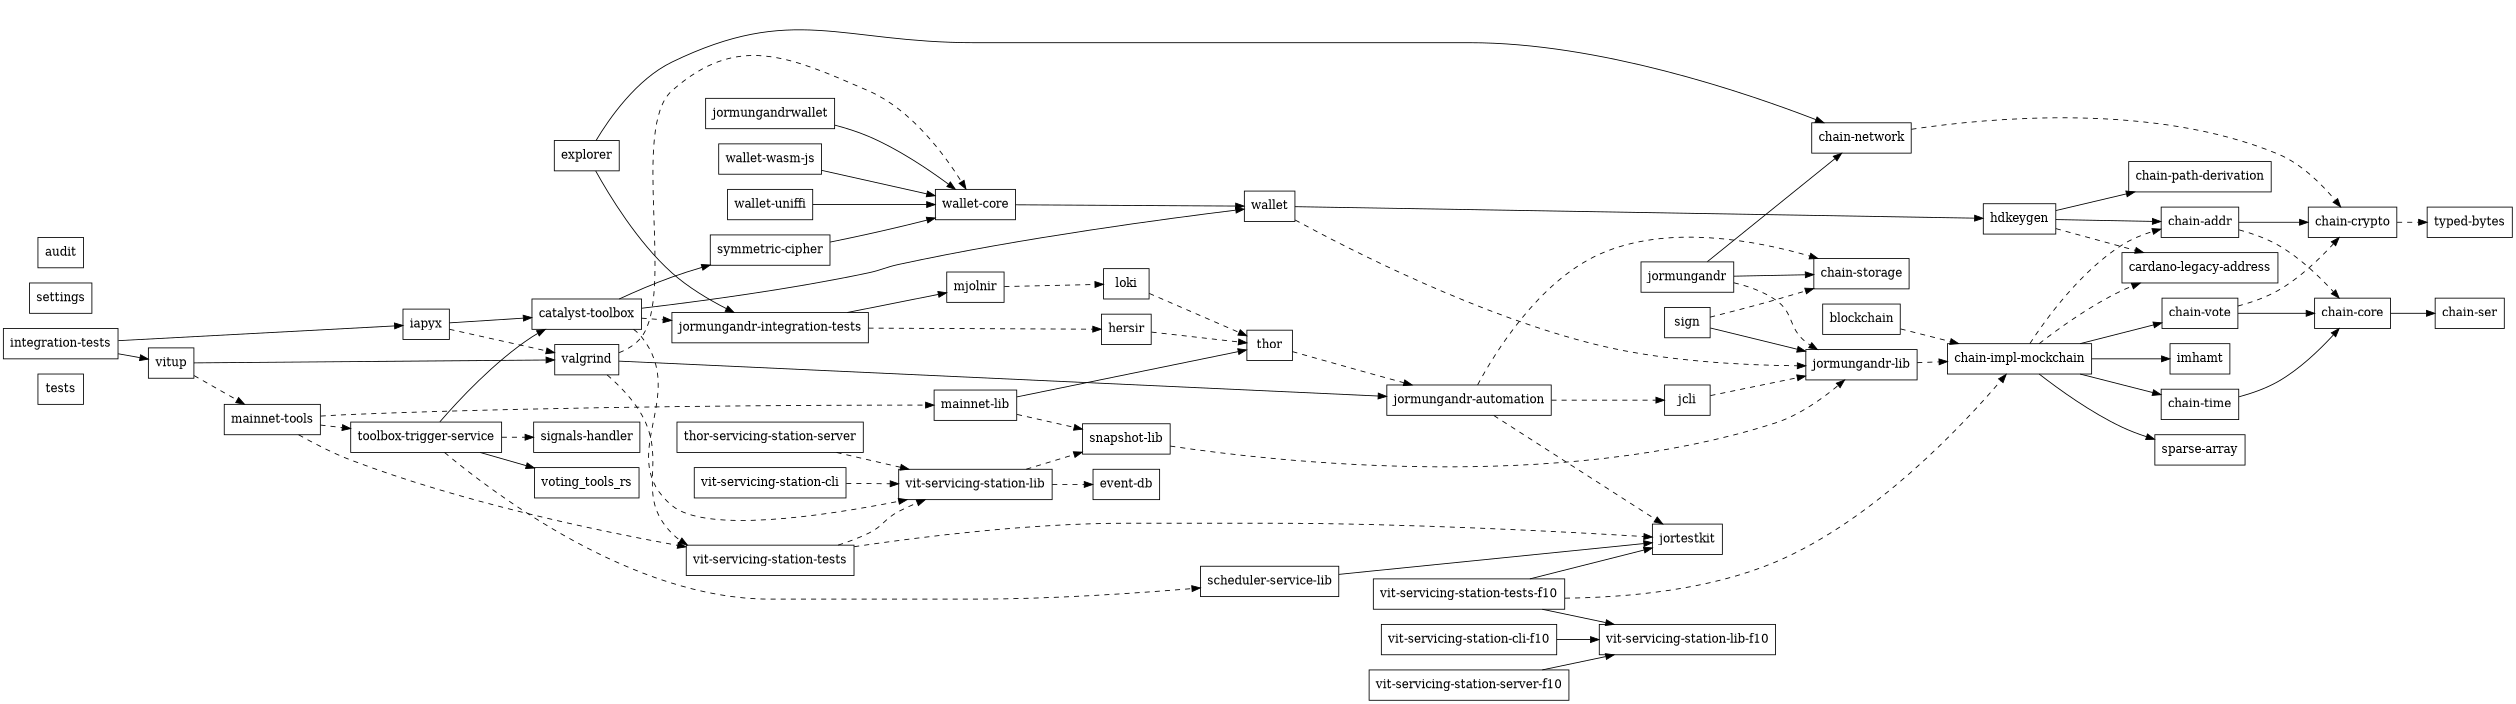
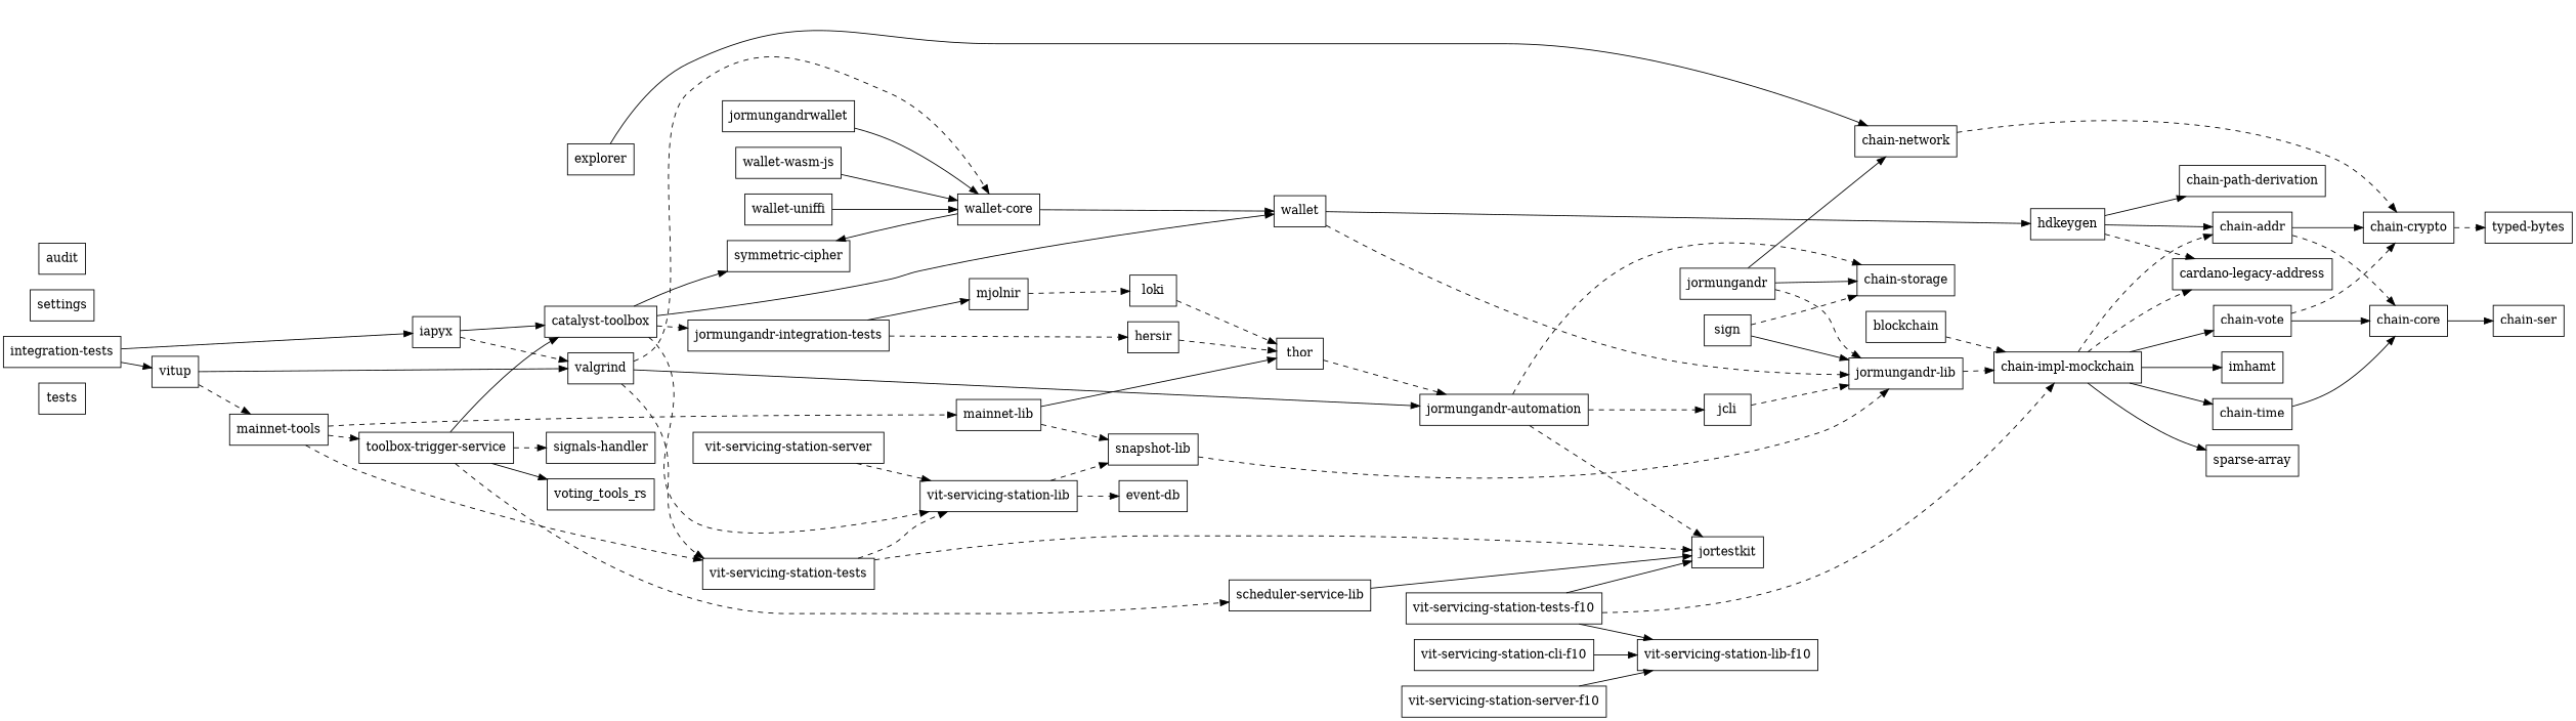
  digraph {
    rankdir=LR
    node [shape=box]
    edge [style=dashed]
    n1 [label=tests]
    n2 [label="catalyst-toolbox"]
    n3 [label="jormungandr-integration-tests"]
    n4 [label="symmetric-cipher"]
    n5 [label="vit-servicing-station-lib"]
    n6 [label=wallet]
    n7 [label=hersir]
    n8 [label=mjolnir]
    n9 [label="snapshot-lib"]
    n10 [label="event-db"]
    n11 [label="jormungandr-lib"]
    n12 [label=hdkeygen]
    n13 [label="chain-addr"]
    n14 [label="chain-core"]
    n15 [label="chain-crypto"]
    n16 [label="chain-ser"]
    n17 [label="typed-bytes"]
    n18 [label="chain-impl-mockchain"]
    n19 [label="cardano-legacy-address"]
    n20 [label="chain-time"]
    n21 [label="chain-vote"]
    n22 [label=imhamt]
    n23 [label="sparse-array"]
    n24 [label="chain-storage"]
    n25 [label=jcli]
    n26 [label="jormungandr-automation"]
    n27 [label=jortestkit]
    n28 [label=thor]
    n29 [label=loki]
    n30 [label="vit-servicing-station-tests"]
    n31 [label="chain-path-derivation"]
    n32 [label="chain-network"]
    n33 [label=jormungandrwallet]
    n34 [label="wallet-core"]
    n35 [label="wallet-wasm-js"]
    n36 [label="wallet-uniffi"]
    n37 [label=jormungandr]
    n38 [label=explorer]
    n39 [label=settings]
    n40 [label=blockchain]
-   n41 [label="vit-servicing-station-cli"]
-   n42 [label="thor-servicing-station-server"]
+   n42 [label="vit-servicing-station-server"]
    n43 [label=iapyx]
    n44 [label=valgrind]
    n45 [label=vitup]
    n46 [label="mainnet-tools"]
    n47 [label="mainnet-lib"]
    n48 [label="toolbox-trigger-service"]
    n49 [label="scheduler-service-lib"]
    n50 [label="signals-handler"]
    n51 [label=voting_tools_rs]
    n52 [label="integration-tests"]
    n53 [label=audit]
    n54 [label="vit-servicing-station-cli-f10"]
    n55 [label="vit-servicing-station-lib-f10"]
    n56 [label="vit-servicing-station-server-f10"]
    n57 [label="vit-servicing-station-tests-f10"]
    n58 [label=sign]
    n2 -> n3
    n2 -> n4 [style=solid]
    n2 -> n5
    n2 -> n6 [style=solid]
    n3 -> n7
    n3 -> n8 [style=solid]
    n5 -> n9
    n5 -> n10
    n6 -> n11
    n6 -> n12 [style=solid]
    n7 -> n28
    n8 -> n29
    n9 -> n11
    n11 -> n18
    n12 -> n13 [style=solid]
    n12 -> n19
    n12 -> n31 [style=solid]
    n13 -> n14
    n13 -> n15 [style=solid]
    n14 -> n16 [style=solid]
    n15 -> n17
    n18 -> n13
    n18 -> n19
    n18 -> n20 [style=solid]
    n18 -> n21 [style=solid]
    n18 -> n22 [style=solid]
    n18 -> n23 [style=solid]
    n20 -> n14 [style=solid]
    n21 -> n14 [style=solid]
    n21 -> n15
    n25 -> n11
    n26 -> n24
    n26 -> n25
    n26 -> n27
    n28 -> n26
    n29 -> n28
    n30 -> n5
    n30 -> n27
    n32 -> n15
    n33 -> n34 [style=solid]
-   n4 -> n34 [style=solid]
+   n34 -> n4 [style=solid]
    n34 -> n6 [style=solid]
    n35 -> n34 [style=solid]
    n36 -> n34 [style=solid]
    n37 -> n11
    n37 -> n24 [style=solid]
    n37 -> n32 [style=solid]
-   n38 -> n3 [style=solid]
    n38 -> n32 [style=solid]
    n40 -> n18
-   n41 -> n5
    n42 -> n5
    n43 -> n2 [style=solid]
    n43 -> n44
    n44 -> n26 [style=solid]
    n44 -> n30
    n44 -> n34
    n45 -> n44 [style=solid]
    n45 -> n46
    n46 -> n30
    n46 -> n47
    n46 -> n48
    n47 -> n9
    n47 -> n28 [style=solid]
    n48 -> n2 [style=solid]
    n48 -> n49
    n48 -> n50
    n48 -> n51 [style=solid]
    n49 -> n27 [style=solid]
    n52 -> n43 [style=solid]
    n52 -> n45 [style=solid]
    n54 -> n55 [style=solid]
    n56 -> n55 [style=solid]
    n57 -> n18
    n57 -> n27 [style=solid]
    n57 -> n55 [style=solid]
    n58 -> n11 [style=solid]
    n58 -> n24
  }
